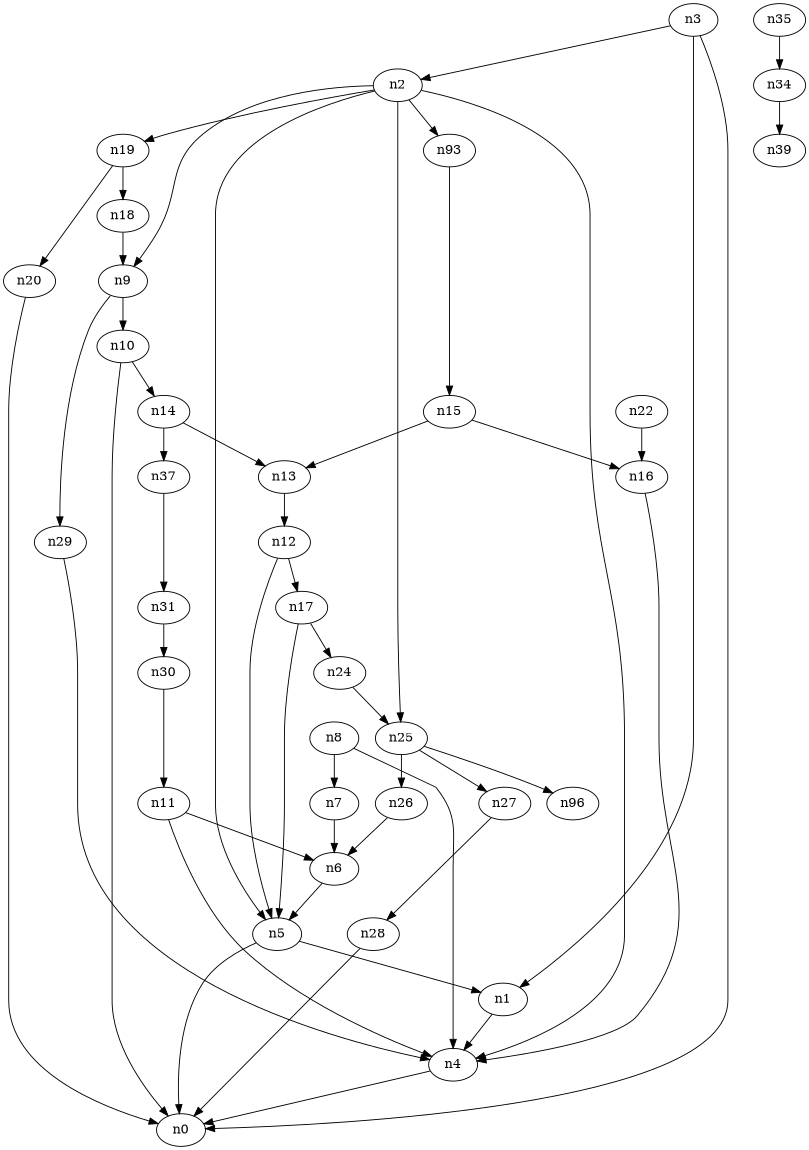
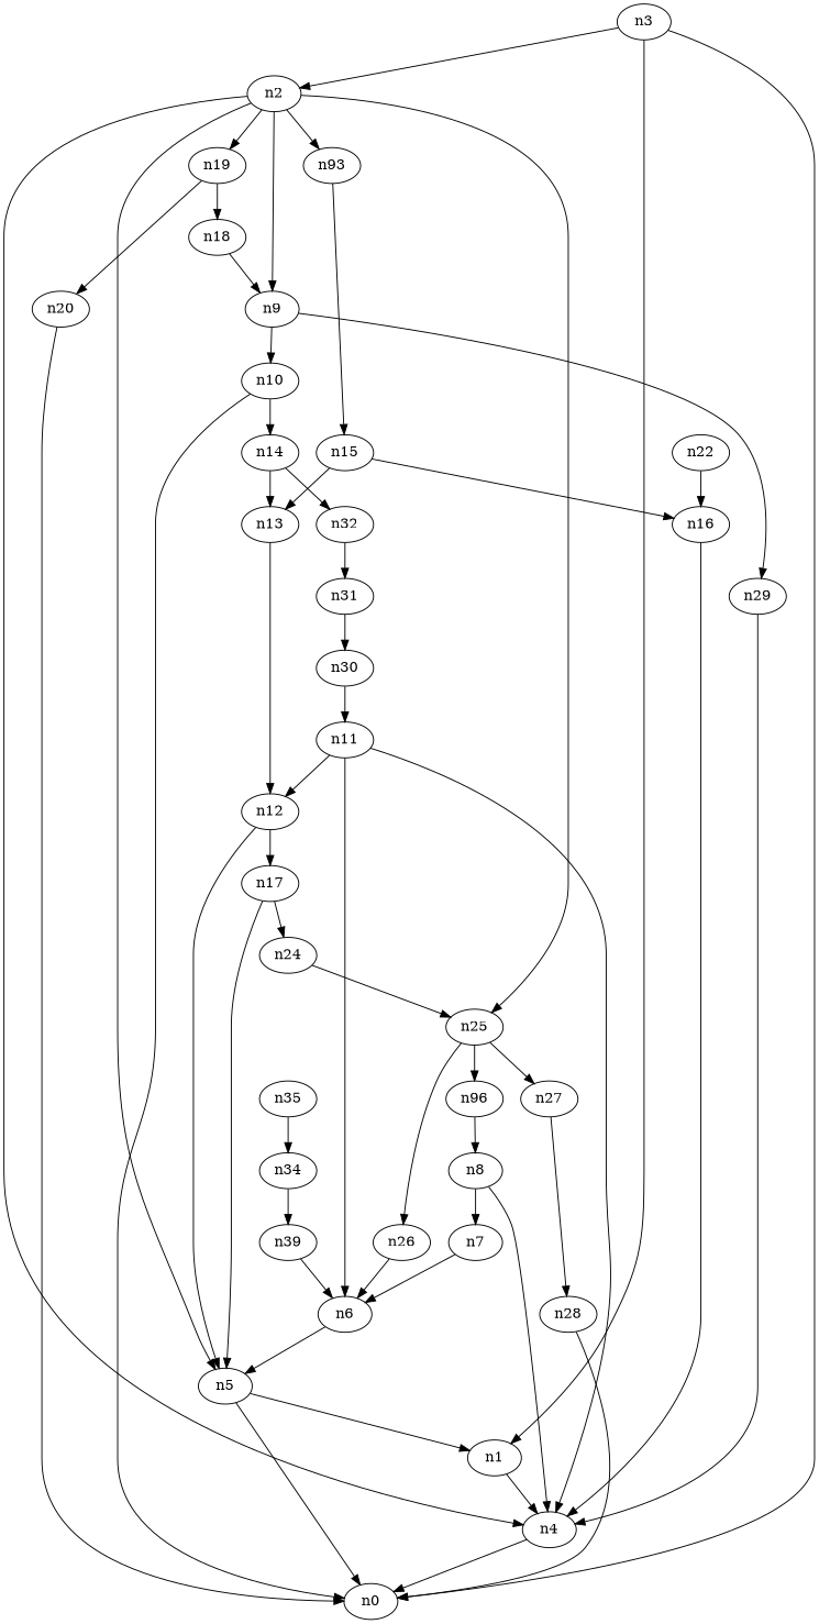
  digraph {
    n1
    n4
    n0
    n2
    n5
    n9
    n19
    n23 [label=n93]
    n25
    n10
    n29
    n18
    n20
    n15
    n26
    n27
    n36 [label=n96]
    n14
    n13
    n16
    n6
    n28
    n8
    n3
    n7
-   n32 [label=n37]
+   n32
    n12
    n31
    n11
    n17
    n24
    n30
    n22
    n35
    n34
    n33 [label=n39]
    n1 -> n4
    n4 -> n0
    n2 -> n4
    n2 -> n5
    n2 -> n9
    n2 -> n19
    n2 -> n23
    n2 -> n25
    n5 -> n1
    n5 -> n0
    n9 -> n10
    n9 -> n29
    n19 -> n18
    n19 -> n20
    n23 -> n15
    n25 -> n26
    n25 -> n27
    n25 -> n36
    n10 -> n0
    n10 -> n14
    n29 -> n4
    n18 -> n9
    n20 -> n0
    n15 -> n13
    n15 -> n16
    n26 -> n6
    n27 -> n28
+   n36 -> n8
    n14 -> n13
    n14 -> n32
    n13 -> n12
    n16 -> n4
    n6 -> n5
    n28 -> n0
    n8 -> n4
    n8 -> n7
    n3 -> n1
    n3 -> n0
    n3 -> n2
    n7 -> n6
    n32 -> n31
    n12 -> n5
    n12 -> n17
    n31 -> n30
    n11 -> n4
    n11 -> n6
+   n11 -> n12
    n17 -> n5
    n17 -> n24
    n24 -> n25
    n30 -> n11
    n22 -> n16
    n35 -> n34
    n34 -> n33
+   n33 -> n6
  }
